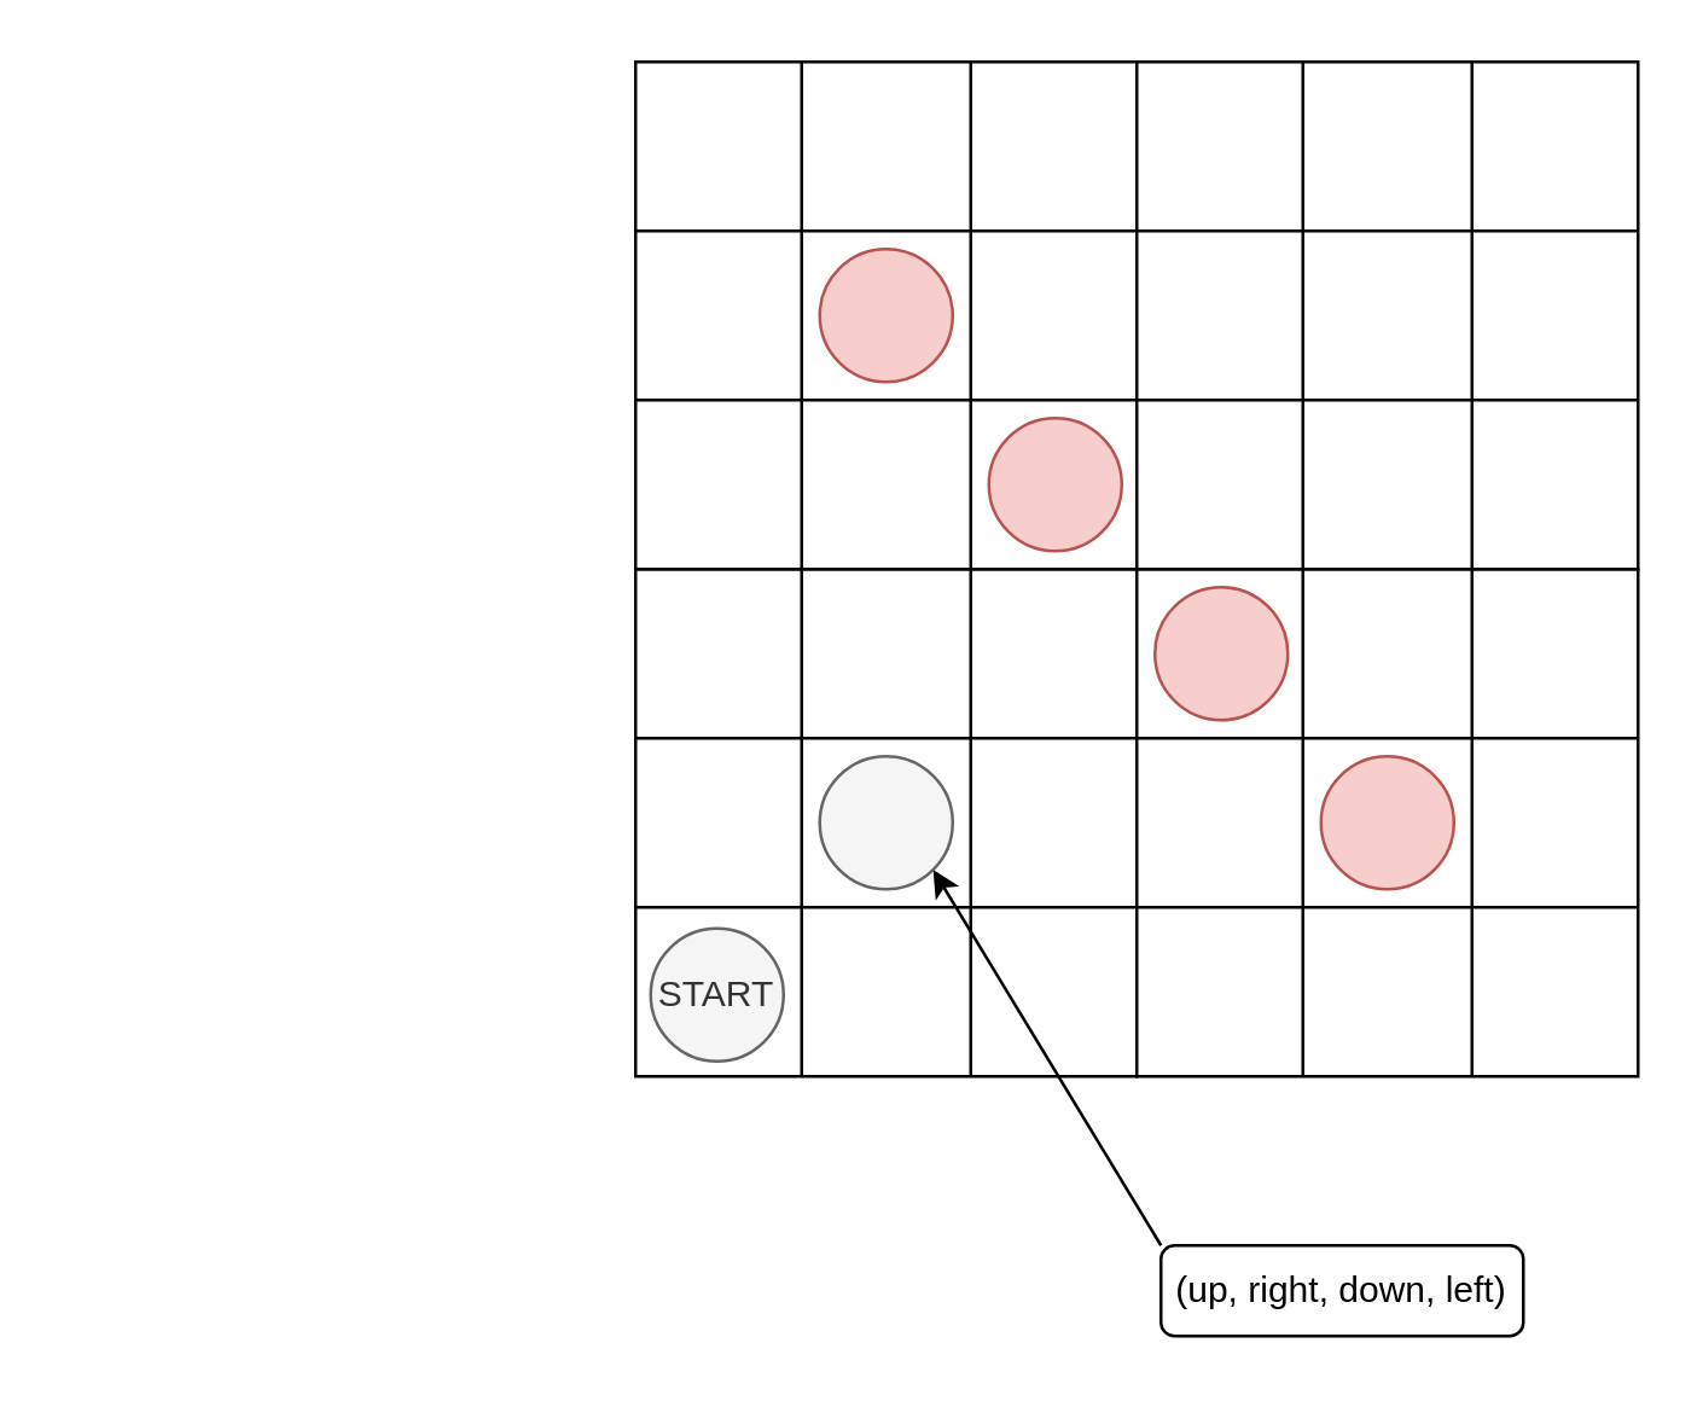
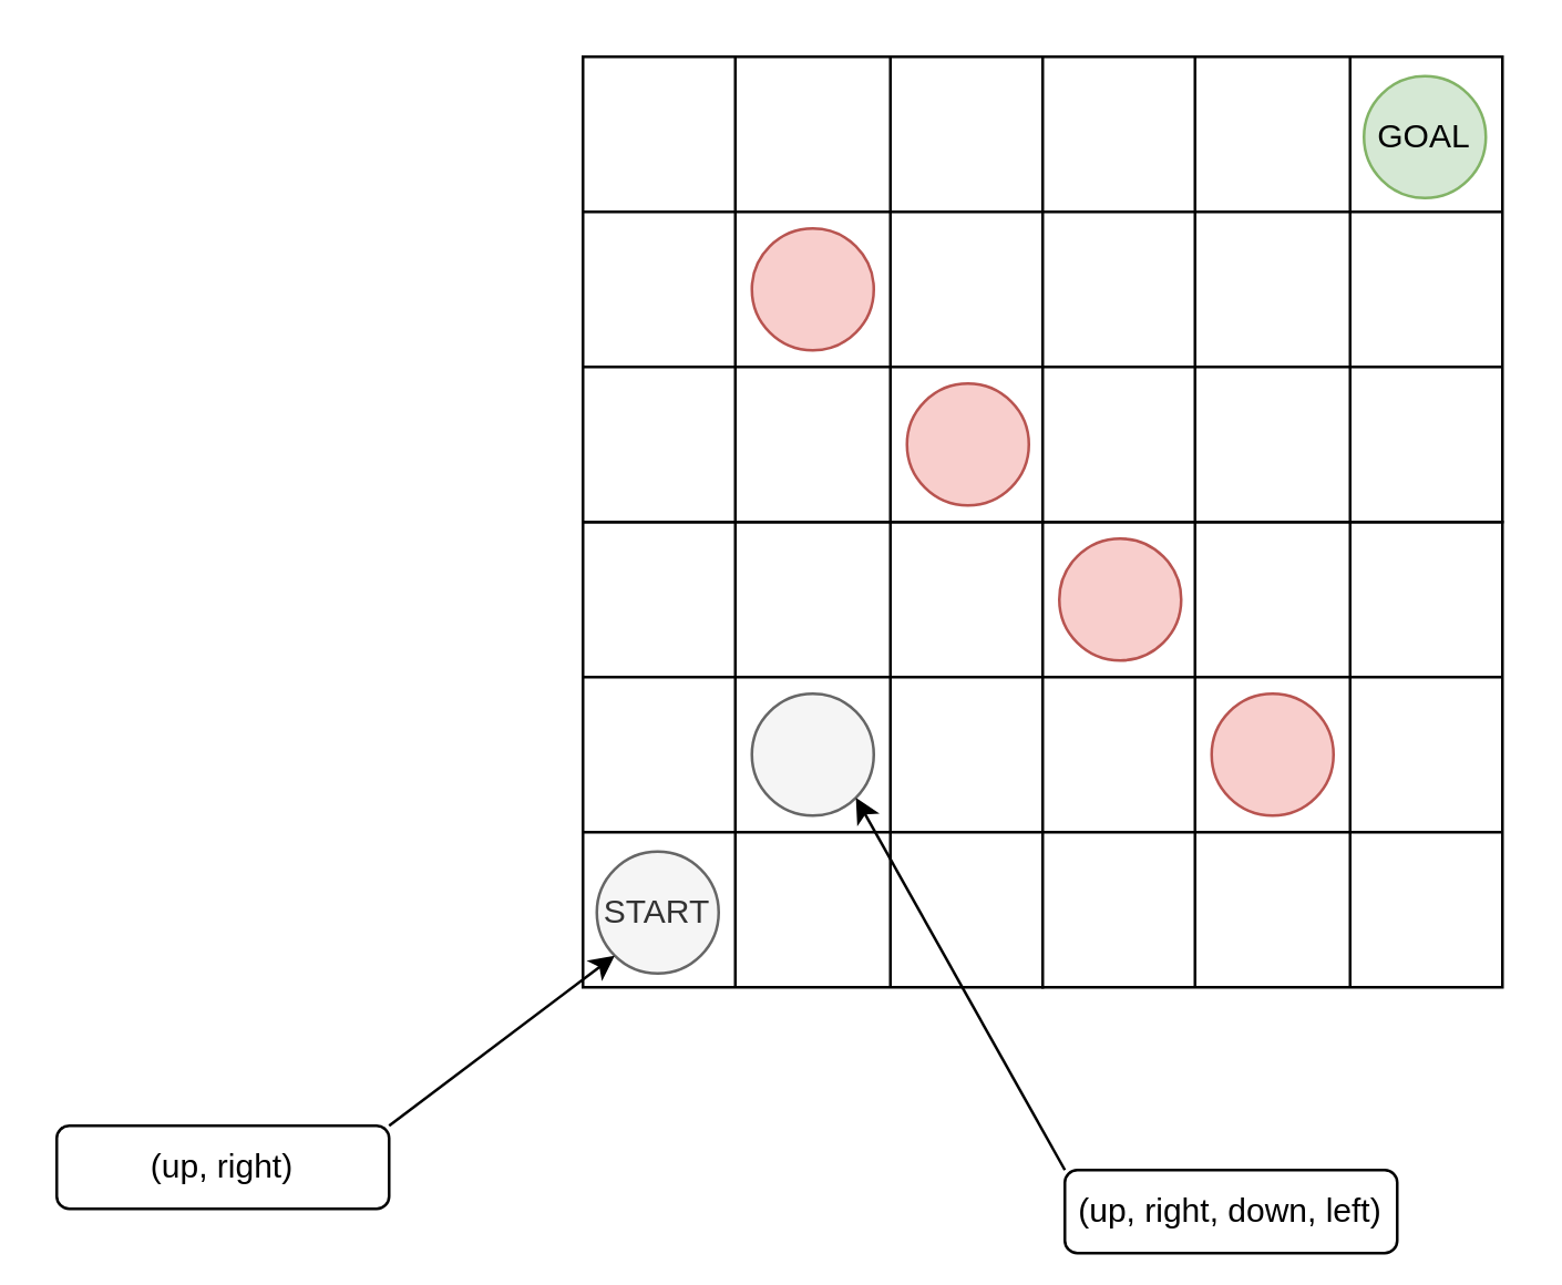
  <mxCell id="0" />
  <mxCell id="1" parent="0" />
  <mxCell id="2" value="" style="shape=table;html=1;whiteSpace=wrap;startSize=0;container=1;collapsible=0;childLayout=tableLayout;" vertex="1" parent="1"><mxGeometry x="210" y="188" width="166" height="168" as="geometry" /></mxCell>
  <mxCell id="3" value="" style="shape=partialRectangle;html=1;whiteSpace=wrap;collapsible=0;dropTarget=0;pointerEvents=0;fillColor=none;top=0;left=0;bottom=0;right=0;points=[[0,0.5],[1,0.5]];portConstraint=eastwest;" vertex="1" parent="2"><mxGeometry width="166" height="56" as="geometry" /></mxCell>
  <mxCell id="4" value="" style="shape=partialRectangle;html=1;whiteSpace=wrap;connectable=0;fillColor=none;top=0;left=0;bottom=0;right=0;overflow=hidden;pointerEvents=1;" vertex="1" parent="3"><mxGeometry width="55" height="56" as="geometry" /></mxCell>
  <mxCell id="5" value="" style="shape=partialRectangle;html=1;whiteSpace=wrap;connectable=0;fillColor=none;top=0;left=0;bottom=0;right=0;overflow=hidden;pointerEvents=1;" vertex="1" parent="3"><mxGeometry x="55" width="56" height="56" as="geometry" /></mxCell>
  <mxCell id="6" value="" style="shape=partialRectangle;html=1;whiteSpace=wrap;connectable=0;fillColor=none;top=0;left=0;bottom=0;right=0;overflow=hidden;pointerEvents=1;" vertex="1" parent="3"><mxGeometry x="111" width="55" height="56" as="geometry" /></mxCell>
  <mxCell id="7" value="" style="shape=partialRectangle;html=1;whiteSpace=wrap;collapsible=0;dropTarget=0;pointerEvents=0;fillColor=none;top=0;left=0;bottom=0;right=0;points=[[0,0.5],[1,0.5]];portConstraint=eastwest;" vertex="1" parent="2"><mxGeometry y="56" width="166" height="56" as="geometry" /></mxCell>
  <mxCell id="8" value="" style="shape=partialRectangle;html=1;whiteSpace=wrap;connectable=0;fillColor=none;top=0;left=0;bottom=0;right=0;overflow=hidden;pointerEvents=1;" vertex="1" parent="7"><mxGeometry width="55" height="56" as="geometry" /></mxCell>
  <mxCell id="9" value="" style="shape=partialRectangle;html=1;whiteSpace=wrap;connectable=0;fillColor=none;top=0;left=0;bottom=0;right=0;overflow=hidden;pointerEvents=1;" vertex="1" parent="7"><mxGeometry x="55" width="56" height="56" as="geometry" /></mxCell>
  <mxCell id="10" value="" style="shape=partialRectangle;html=1;whiteSpace=wrap;connectable=0;fillColor=none;top=0;left=0;bottom=0;right=0;overflow=hidden;pointerEvents=1;" vertex="1" parent="7"><mxGeometry x="111" width="55" height="56" as="geometry" /></mxCell>
  <mxCell id="11" value="" style="shape=partialRectangle;html=1;whiteSpace=wrap;collapsible=0;dropTarget=0;pointerEvents=0;fillColor=none;top=0;left=0;bottom=0;right=0;points=[[0,0.5],[1,0.5]];portConstraint=eastwest;" vertex="1" parent="2"><mxGeometry y="112" width="166" height="56" as="geometry" /></mxCell>
  <mxCell id="12" value="" style="shape=partialRectangle;html=1;whiteSpace=wrap;connectable=0;fillColor=none;top=0;left=0;bottom=0;right=0;overflow=hidden;pointerEvents=1;" vertex="1" parent="11"><mxGeometry width="55" height="56" as="geometry" /></mxCell>
  <mxCell id="13" value="" style="shape=partialRectangle;html=1;whiteSpace=wrap;connectable=0;fillColor=none;top=0;left=0;bottom=0;right=0;overflow=hidden;pointerEvents=1;" vertex="1" parent="11"><mxGeometry x="55" width="56" height="56" as="geometry" /></mxCell>
  <mxCell id="14" value="" style="shape=partialRectangle;html=1;whiteSpace=wrap;connectable=0;fillColor=none;top=0;left=0;bottom=0;right=0;overflow=hidden;pointerEvents=1;" vertex="1" parent="11"><mxGeometry x="111" width="55" height="56" as="geometry" /></mxCell>
  <mxCell id="15" value="" style="shape=table;html=1;whiteSpace=wrap;startSize=0;container=1;collapsible=0;childLayout=tableLayout;" vertex="1" parent="1"><mxGeometry x="376" y="188" width="166" height="168" as="geometry" /></mxCell>
  <mxCell id="16" value="" style="shape=partialRectangle;html=1;whiteSpace=wrap;collapsible=0;dropTarget=0;pointerEvents=0;fillColor=none;top=0;left=0;bottom=0;right=0;points=[[0,0.5],[1,0.5]];portConstraint=eastwest;" vertex="1" parent="15"><mxGeometry width="166" height="56" as="geometry" /></mxCell>
  <mxCell id="17" value="" style="shape=partialRectangle;html=1;whiteSpace=wrap;connectable=0;fillColor=none;top=0;left=0;bottom=0;right=0;overflow=hidden;pointerEvents=1;" vertex="1" parent="16"><mxGeometry width="55" height="56" as="geometry" /></mxCell>
  <mxCell id="18" value="" style="shape=partialRectangle;html=1;whiteSpace=wrap;connectable=0;fillColor=none;top=0;left=0;bottom=0;right=0;overflow=hidden;pointerEvents=1;" vertex="1" parent="16"><mxGeometry x="55" width="56" height="56" as="geometry" /></mxCell>
  <mxCell id="19" value="" style="shape=partialRectangle;html=1;whiteSpace=wrap;connectable=0;fillColor=none;top=0;left=0;bottom=0;right=0;overflow=hidden;pointerEvents=1;" vertex="1" parent="16"><mxGeometry x="111" width="55" height="56" as="geometry" /></mxCell>
  <mxCell id="20" value="" style="shape=partialRectangle;html=1;whiteSpace=wrap;collapsible=0;dropTarget=0;pointerEvents=0;fillColor=none;top=0;left=0;bottom=0;right=0;points=[[0,0.5],[1,0.5]];portConstraint=eastwest;" vertex="1" parent="15"><mxGeometry y="56" width="166" height="56" as="geometry" /></mxCell>
  <mxCell id="21" value="" style="shape=partialRectangle;html=1;whiteSpace=wrap;connectable=0;fillColor=none;top=0;left=0;bottom=0;right=0;overflow=hidden;pointerEvents=1;" vertex="1" parent="20"><mxGeometry width="55" height="56" as="geometry" /></mxCell>
  <mxCell id="22" value="" style="shape=partialRectangle;html=1;whiteSpace=wrap;connectable=0;fillColor=none;top=0;left=0;bottom=0;right=0;overflow=hidden;pointerEvents=1;" vertex="1" parent="20"><mxGeometry x="55" width="56" height="56" as="geometry" /></mxCell>
  <mxCell id="23" value="" style="shape=partialRectangle;html=1;whiteSpace=wrap;connectable=0;fillColor=none;top=0;left=0;bottom=0;right=0;overflow=hidden;pointerEvents=1;" vertex="1" parent="20"><mxGeometry x="111" width="55" height="56" as="geometry" /></mxCell>
  <mxCell id="24" value="" style="shape=partialRectangle;html=1;whiteSpace=wrap;collapsible=0;dropTarget=0;pointerEvents=0;fillColor=none;top=0;left=0;bottom=0;right=0;points=[[0,0.5],[1,0.5]];portConstraint=eastwest;" vertex="1" parent="15"><mxGeometry y="112" width="166" height="56" as="geometry" /></mxCell>
  <mxCell id="25" value="" style="shape=partialRectangle;html=1;whiteSpace=wrap;connectable=0;fillColor=none;top=0;left=0;bottom=0;right=0;overflow=hidden;pointerEvents=1;" vertex="1" parent="24"><mxGeometry width="55" height="56" as="geometry" /></mxCell>
  <mxCell id="26" value="" style="shape=partialRectangle;html=1;whiteSpace=wrap;connectable=0;fillColor=none;top=0;left=0;bottom=0;right=0;overflow=hidden;pointerEvents=1;" vertex="1" parent="24"><mxGeometry x="55" width="56" height="56" as="geometry" /></mxCell>
  <mxCell id="27" value="" style="shape=partialRectangle;html=1;whiteSpace=wrap;connectable=0;fillColor=none;top=0;left=0;bottom=0;right=0;overflow=hidden;pointerEvents=1;" vertex="1" parent="24"><mxGeometry x="111" width="55" height="56" as="geometry" /></mxCell>
  <mxCell id="28" value="" style="shape=table;html=1;whiteSpace=wrap;startSize=0;container=1;collapsible=0;childLayout=tableLayout;" vertex="1" parent="1"><mxGeometry x="210" y="20" width="166" height="168" as="geometry" /></mxCell>
  <mxCell id="29" value="" style="shape=partialRectangle;html=1;whiteSpace=wrap;collapsible=0;dropTarget=0;pointerEvents=0;fillColor=none;top=0;left=0;bottom=0;right=0;points=[[0,0.5],[1,0.5]];portConstraint=eastwest;" vertex="1" parent="28"><mxGeometry width="166" height="56" as="geometry" /></mxCell>
  <mxCell id="30" value="" style="shape=partialRectangle;html=1;whiteSpace=wrap;connectable=0;fillColor=none;top=0;left=0;bottom=0;right=0;overflow=hidden;pointerEvents=1;" vertex="1" parent="29"><mxGeometry width="55" height="56" as="geometry" /></mxCell>
  <mxCell id="31" value="" style="shape=partialRectangle;html=1;whiteSpace=wrap;connectable=0;fillColor=none;top=0;left=0;bottom=0;right=0;overflow=hidden;pointerEvents=1;" vertex="1" parent="29"><mxGeometry x="55" width="56" height="56" as="geometry" /></mxCell>
  <mxCell id="32" value="" style="shape=partialRectangle;html=1;whiteSpace=wrap;connectable=0;fillColor=none;top=0;left=0;bottom=0;right=0;overflow=hidden;pointerEvents=1;" vertex="1" parent="29"><mxGeometry x="111" width="55" height="56" as="geometry" /></mxCell>
  <mxCell id="33" value="" style="shape=partialRectangle;html=1;whiteSpace=wrap;collapsible=0;dropTarget=0;pointerEvents=0;fillColor=none;top=0;left=0;bottom=0;right=0;points=[[0,0.5],[1,0.5]];portConstraint=eastwest;" vertex="1" parent="28"><mxGeometry y="56" width="166" height="56" as="geometry" /></mxCell>
  <mxCell id="34" value="" style="shape=partialRectangle;html=1;whiteSpace=wrap;connectable=0;fillColor=none;top=0;left=0;bottom=0;right=0;overflow=hidden;pointerEvents=1;" vertex="1" parent="33"><mxGeometry width="55" height="56" as="geometry" /></mxCell>
  <mxCell id="35" value="" style="shape=partialRectangle;html=1;whiteSpace=wrap;connectable=0;fillColor=none;top=0;left=0;bottom=0;right=0;overflow=hidden;pointerEvents=1;" vertex="1" parent="33"><mxGeometry x="55" width="56" height="56" as="geometry" /></mxCell>
  <mxCell id="36" value="" style="shape=partialRectangle;html=1;whiteSpace=wrap;connectable=0;fillColor=none;top=0;left=0;bottom=0;right=0;overflow=hidden;pointerEvents=1;" vertex="1" parent="33"><mxGeometry x="111" width="55" height="56" as="geometry" /></mxCell>
  <mxCell id="37" value="" style="shape=partialRectangle;html=1;whiteSpace=wrap;collapsible=0;dropTarget=0;pointerEvents=0;fillColor=none;top=0;left=0;bottom=0;right=0;points=[[0,0.5],[1,0.5]];portConstraint=eastwest;" vertex="1" parent="28"><mxGeometry y="112" width="166" height="56" as="geometry" /></mxCell>
  <mxCell id="38" value="" style="shape=partialRectangle;html=1;whiteSpace=wrap;connectable=0;fillColor=none;top=0;left=0;bottom=0;right=0;overflow=hidden;pointerEvents=1;" vertex="1" parent="37"><mxGeometry width="55" height="56" as="geometry" /></mxCell>
  <mxCell id="39" value="" style="shape=partialRectangle;html=1;whiteSpace=wrap;connectable=0;fillColor=none;top=0;left=0;bottom=0;right=0;overflow=hidden;pointerEvents=1;" vertex="1" parent="37"><mxGeometry x="55" width="56" height="56" as="geometry" /></mxCell>
  <mxCell id="40" value="" style="shape=partialRectangle;html=1;whiteSpace=wrap;connectable=0;fillColor=none;top=0;left=0;bottom=0;right=0;overflow=hidden;pointerEvents=1;" vertex="1" parent="37"><mxGeometry x="111" width="55" height="56" as="geometry" /></mxCell>
  <mxCell id="41" value="" style="shape=table;html=1;whiteSpace=wrap;startSize=0;container=1;collapsible=0;childLayout=tableLayout;" vertex="1" parent="1"><mxGeometry x="376" y="20" width="166" height="168" as="geometry" /></mxCell>
  <mxCell id="42" value="" style="shape=partialRectangle;html=1;whiteSpace=wrap;collapsible=0;dropTarget=0;pointerEvents=0;fillColor=none;top=0;left=0;bottom=0;right=0;points=[[0,0.5],[1,0.5]];portConstraint=eastwest;" vertex="1" parent="41"><mxGeometry width="166" height="56" as="geometry" /></mxCell>
  <mxCell id="43" value="" style="shape=partialRectangle;html=1;whiteSpace=wrap;connectable=0;fillColor=none;top=0;left=0;bottom=0;right=0;overflow=hidden;pointerEvents=1;" vertex="1" parent="42"><mxGeometry width="55" height="56" as="geometry" /></mxCell>
  <mxCell id="44" value="" style="shape=partialRectangle;html=1;whiteSpace=wrap;connectable=0;fillColor=none;top=0;left=0;bottom=0;right=0;overflow=hidden;pointerEvents=1;" vertex="1" parent="42"><mxGeometry x="55" width="56" height="56" as="geometry" /></mxCell>
  <mxCell id="45" value="" style="shape=partialRectangle;html=1;whiteSpace=wrap;connectable=0;fillColor=none;top=0;left=0;bottom=0;right=0;overflow=hidden;pointerEvents=1;" vertex="1" parent="42"><mxGeometry x="111" width="55" height="56" as="geometry" /></mxCell>
  <mxCell id="46" value="" style="shape=partialRectangle;html=1;whiteSpace=wrap;collapsible=0;dropTarget=0;pointerEvents=0;fillColor=none;top=0;left=0;bottom=0;right=0;points=[[0,0.5],[1,0.5]];portConstraint=eastwest;" vertex="1" parent="41"><mxGeometry y="56" width="166" height="56" as="geometry" /></mxCell>
  <mxCell id="47" value="" style="shape=partialRectangle;html=1;whiteSpace=wrap;connectable=0;fillColor=none;top=0;left=0;bottom=0;right=0;overflow=hidden;pointerEvents=1;" vertex="1" parent="46"><mxGeometry width="55" height="56" as="geometry" /></mxCell>
  <mxCell id="48" value="" style="shape=partialRectangle;html=1;whiteSpace=wrap;connectable=0;fillColor=none;top=0;left=0;bottom=0;right=0;overflow=hidden;pointerEvents=1;" vertex="1" parent="46"><mxGeometry x="55" width="56" height="56" as="geometry" /></mxCell>
  <mxCell id="49" value="" style="shape=partialRectangle;html=1;whiteSpace=wrap;connectable=0;fillColor=none;top=0;left=0;bottom=0;right=0;overflow=hidden;pointerEvents=1;" vertex="1" parent="46"><mxGeometry x="111" width="55" height="56" as="geometry" /></mxCell>
  <mxCell id="50" value="" style="shape=partialRectangle;html=1;whiteSpace=wrap;collapsible=0;dropTarget=0;pointerEvents=0;fillColor=none;top=0;left=0;bottom=0;right=0;points=[[0,0.5],[1,0.5]];portConstraint=eastwest;" vertex="1" parent="41"><mxGeometry y="112" width="166" height="56" as="geometry" /></mxCell>
  <mxCell id="51" value="" style="shape=partialRectangle;html=1;whiteSpace=wrap;connectable=0;fillColor=none;top=0;left=0;bottom=0;right=0;overflow=hidden;pointerEvents=1;" vertex="1" parent="50"><mxGeometry width="55" height="56" as="geometry" /></mxCell>
  <mxCell id="52" value="" style="shape=partialRectangle;html=1;whiteSpace=wrap;connectable=0;fillColor=none;top=0;left=0;bottom=0;right=0;overflow=hidden;pointerEvents=1;" vertex="1" parent="50"><mxGeometry x="55" width="56" height="56" as="geometry" /></mxCell>
  <mxCell id="53" value="" style="shape=partialRectangle;html=1;whiteSpace=wrap;connectable=0;fillColor=none;top=0;left=0;bottom=0;right=0;overflow=hidden;pointerEvents=1;" vertex="1" parent="50"><mxGeometry x="111" width="55" height="56" as="geometry" /></mxCell>
  <mxCell id="54" value="" style="ellipse;whiteSpace=wrap;html=1;aspect=fixed;fillColor=#f8cecc;strokeColor=#b85450;" vertex="1" parent="1"><mxGeometry x="437" y="250" width="44" height="44" as="geometry" /></mxCell>
  <mxCell id="55" value="" style="ellipse;whiteSpace=wrap;html=1;aspect=fixed;fillColor=#f8cecc;strokeColor=#b85450;" vertex="1" parent="1"><mxGeometry x="382" y="194" width="44" height="44" as="geometry" /></mxCell>
  <mxCell id="56" value="" style="ellipse;whiteSpace=wrap;html=1;aspect=fixed;fillColor=#f8cecc;strokeColor=#b85450;" vertex="1" parent="1"><mxGeometry x="327" y="138" width="44" height="44" as="geometry" /></mxCell>
  <mxCell id="57" value="" style="ellipse;whiteSpace=wrap;html=1;aspect=fixed;fillColor=#f8cecc;strokeColor=#b85450;" vertex="1" parent="1"><mxGeometry x="271" y="82" width="44" height="44" as="geometry" /></mxCell>
  <mxCell id="58" value="START" style="ellipse;whiteSpace=wrap;html=1;aspect=fixed;fillColor=#f5f5f5;strokeColor=#666666;fontColor=#333333;" vertex="1" parent="1"><mxGeometry x="215" y="307" width="44" height="44" as="geometry" /></mxCell>
+ <mxCell id="59" value="GOAL" style="ellipse;whiteSpace=wrap;html=1;aspect=fixed;fillColor=#d5e8d4;strokeColor=#82b366;" vertex="1" parent="1"><mxGeometry x="492" y="27" width="44" height="44" as="geometry" /></mxCell>
+ <mxCell id="60" style="rounded=0;orthogonalLoop=1;jettySize=auto;html=1;exitX=1;exitY=0;exitDx=0;exitDy=0;entryX=0;entryY=1;entryDx=0;entryDy=0;" edge="1" parent="1" source="61" target="58"><mxGeometry relative="1" as="geometry" /></mxCell>
+ <mxCell id="61" value="(up, right)" style="rounded=1;whiteSpace=wrap;html=1;" vertex="1" parent="1"><mxGeometry x="20" y="406" width="120" height="30" as="geometry" /></mxCell>
  <mxCell id="62" value="" style="ellipse;whiteSpace=wrap;html=1;aspect=fixed;fillColor=#f5f5f5;strokeColor=#666666;fontColor=#333333;" vertex="1" parent="1"><mxGeometry x="271" y="250" width="44" height="44" as="geometry" /></mxCell>
  <mxCell id="63" style="edgeStyle=none;rounded=0;orthogonalLoop=1;jettySize=auto;html=1;exitX=0;exitY=0;exitDx=0;exitDy=0;entryX=1;entryY=1;entryDx=0;entryDy=0;" edge="1" parent="1" source="64" target="62"><mxGeometry relative="1" as="geometry" /></mxCell>
- <mxCell id="64" value="(up, right, down, left)" style="rounded=1;whiteSpace=wrap;html=1;" vertex="1" parent="1"><mxGeometry x="384" y="412" width="120" height="30" as="geometry" /></mxCell>
+ <mxCell id="64" value="(up, right, down, left)" style="rounded=1;whiteSpace=wrap;html=1;" vertex="1" parent="1"><mxGeometry x="384" y="422" width="120" height="30" as="geometry" /></mxCell>
